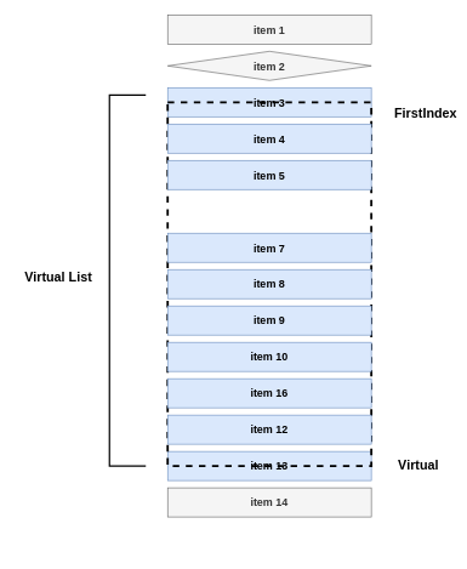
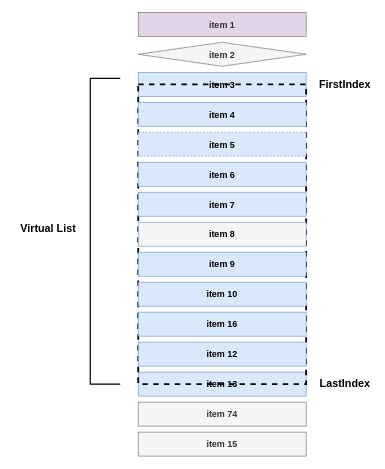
  <mxCell id="0" />
  <mxCell id="1" parent="0" />
  <mxCell id="2" value="&lt;b&gt;&lt;font style=&quot;font-size: 15px&quot;&gt;item 13&lt;/font&gt;&lt;/b&gt;" style="rounded=0;whiteSpace=wrap;html=1;strokeWidth=1;fillColor=#dae8fc;strokeColor=#6c8ebf;" vertex="1" parent="1"><mxGeometry x="230" y="620" width="280" height="40" as="geometry" /></mxCell>
- <mxCell id="3" value="&lt;b&gt;&lt;font style=&quot;font-size: 15px&quot;&gt;item 1&lt;/font&gt;&lt;/b&gt;" style="rounded=0;whiteSpace=wrap;html=1;strokeWidth=1;fillColor=#f5f5f5;strokeColor=#666666;fontColor=#333333;" vertex="1" parent="1"><mxGeometry x="230" y="20" width="280" height="40" as="geometry" /></mxCell>
+ <mxCell id="3" value="&lt;b&gt;&lt;font style=&quot;font-size: 15px&quot;&gt;item 1&lt;/font&gt;&lt;/b&gt;" style="rounded=0;whiteSpace=wrap;html=1;strokeWidth=1;fillColor=#e1d5e7;strokeColor=#666666;fontColor=#333333;" vertex="1" parent="1"><mxGeometry x="230" y="20" width="280" height="40" as="geometry" /></mxCell>
  <mxCell id="4" value="&lt;b&gt;&lt;font style=&quot;font-size: 15px&quot;&gt;item 2&lt;/font&gt;&lt;/b&gt;" style="rhombus;whiteSpace=wrap;html=1;strokeWidth=1;fillColor=#f5f5f5;strokeColor=#666666;fontColor=#333333;" vertex="1" parent="1"><mxGeometry x="230" y="70" width="280" height="40" as="geometry" /></mxCell>
  <mxCell id="5" value="&lt;b&gt;&lt;font style=&quot;font-size: 15px&quot;&gt;item 3&lt;/font&gt;&lt;/b&gt;" style="rounded=0;whiteSpace=wrap;html=1;strokeWidth=1;fillColor=#dae8fc;strokeColor=#6c8ebf;" vertex="1" parent="1"><mxGeometry x="230" y="120" width="280" height="40" as="geometry" /></mxCell>
  <mxCell id="6" value="" style="rounded=0;whiteSpace=wrap;html=1;dashed=1;strokeWidth=3;fillColor=none;" vertex="1" parent="1"><mxGeometry x="230" y="140" width="280" height="500" as="geometry" /></mxCell>
  <mxCell id="7" value="&lt;b&gt;&lt;font style=&quot;font-size: 15px&quot;&gt;item 4&lt;/font&gt;&lt;/b&gt;" style="rounded=0;whiteSpace=wrap;html=1;strokeWidth=1;fillColor=#dae8fc;strokeColor=#6c8ebf;" vertex="1" parent="1"><mxGeometry x="230" y="170" width="280" height="40" as="geometry" /></mxCell>
- <mxCell id="8" value="&lt;b&gt;&lt;font style=&quot;font-size: 15px&quot;&gt;item 5&lt;/font&gt;&lt;/b&gt;" style="rounded=0;whiteSpace=wrap;html=1;strokeWidth=1;fillColor=#dae8fc;strokeColor=#6c8ebf;" vertex="1" parent="1"><mxGeometry x="230" y="220" width="280" height="40" as="geometry" /></mxCell>
+ <mxCell id="8" value="&lt;b&gt;&lt;font style=&quot;font-size: 15px&quot;&gt;item 5&lt;/font&gt;&lt;/b&gt;" style="rounded=0;whiteSpace=wrap;html=1;strokeWidth=1;fillColor=#dae8fc;strokeColor=#6c8ebf;dashed=1;" vertex="1" parent="1"><mxGeometry x="230" y="220" width="280" height="40" as="geometry" /></mxCell>
+ <mxCell id="9" value="&lt;b&gt;&lt;font style=&quot;font-size: 15px&quot;&gt;item 6&lt;/font&gt;&lt;/b&gt;" style="rounded=0;whiteSpace=wrap;html=1;strokeWidth=1;fillColor=#dae8fc;strokeColor=#6c8ebf;" vertex="1" parent="1"><mxGeometry x="230" y="270" width="280" height="40" as="geometry" /></mxCell>
  <mxCell id="10" value="&lt;b&gt;&lt;font style=&quot;font-size: 15px&quot;&gt;item 7&lt;/font&gt;&lt;/b&gt;" style="rounded=0;whiteSpace=wrap;html=1;strokeWidth=1;fillColor=#dae8fc;strokeColor=#6c8ebf;" vertex="1" parent="1"><mxGeometry x="230" y="320" width="280" height="40" as="geometry" /></mxCell>
- <mxCell id="11" value="&lt;b&gt;&lt;font style=&quot;font-size: 15px&quot;&gt;item 8&lt;/font&gt;&lt;/b&gt;" style="rounded=0;whiteSpace=wrap;html=1;strokeWidth=1;fillColor=#dae8fc;strokeColor=#6c8ebf;" vertex="1" parent="1"><mxGeometry x="230" y="370" width="280" height="40" as="geometry" /></mxCell>
+ <mxCell id="11" value="&lt;b&gt;&lt;font style=&quot;font-size: 15px&quot;&gt;item 8&lt;/font&gt;&lt;/b&gt;" style="rounded=0;whiteSpace=wrap;html=1;strokeWidth=1;fillColor=#f5f5f5;strokeColor=#6c8ebf;" vertex="1" parent="1"><mxGeometry x="230" y="370" width="280" height="40" as="geometry" /></mxCell>
  <mxCell id="12" value="&lt;b&gt;&lt;font style=&quot;font-size: 15px&quot;&gt;item 9&lt;/font&gt;&lt;/b&gt;" style="rounded=0;whiteSpace=wrap;html=1;strokeWidth=1;fillColor=#dae8fc;strokeColor=#6c8ebf;" vertex="1" parent="1"><mxGeometry x="230" y="420" width="280" height="40" as="geometry" /></mxCell>
  <mxCell id="13" value="&lt;b&gt;&lt;font style=&quot;font-size: 15px&quot;&gt;item 10&lt;/font&gt;&lt;/b&gt;" style="rounded=0;whiteSpace=wrap;html=1;strokeWidth=1;fillColor=#dae8fc;strokeColor=#6c8ebf;" vertex="1" parent="1"><mxGeometry x="230" y="470" width="280" height="40" as="geometry" /></mxCell>
  <mxCell id="14" value="&lt;b&gt;&lt;font style=&quot;font-size: 15px&quot;&gt;item 16&lt;/font&gt;&lt;/b&gt;" style="rounded=0;whiteSpace=wrap;html=1;strokeWidth=1;fillColor=#dae8fc;strokeColor=#6c8ebf;" vertex="1" parent="1"><mxGeometry x="230" y="520" width="280" height="40" as="geometry" /></mxCell>
  <mxCell id="15" value="&lt;b&gt;&lt;font style=&quot;font-size: 15px&quot;&gt;item 12&lt;/font&gt;&lt;/b&gt;" style="rounded=0;whiteSpace=wrap;html=1;strokeWidth=1;fillColor=#dae8fc;strokeColor=#6c8ebf;" vertex="1" parent="1"><mxGeometry x="230" y="570" width="280" height="40" as="geometry" /></mxCell>
- <mxCell id="16" value="&lt;b&gt;&lt;font style=&quot;font-size: 15px&quot;&gt;item 14&lt;/font&gt;&lt;/b&gt;" style="rounded=0;whiteSpace=wrap;html=1;strokeWidth=1;fillColor=#f5f5f5;strokeColor=#666666;fontColor=#333333;" vertex="1" parent="1"><mxGeometry x="230" y="670" width="280" height="40" as="geometry" /></mxCell>
- <mxCell id="18" value="&lt;b&gt;&lt;font style=&quot;font-size: 18px&quot;&gt;FirstIndex&lt;/font&gt;&lt;/b&gt;" style="text;html=1;strokeColor=none;fillColor=none;align=center;verticalAlign=middle;whiteSpace=wrap;rounded=0;" vertex="1" parent="1"><mxGeometry x="540" y="145" width="90" height="20" as="geometry" /></mxCell>
- <mxCell id="19" value="&lt;b&gt;&lt;font style=&quot;font-size: 18px&quot;&gt;Virtual&lt;/font&gt;&lt;/b&gt;" style="text;html=1;strokeColor=none;fillColor=none;align=center;verticalAlign=middle;whiteSpace=wrap;rounded=0;" vertex="1" parent="1"><mxGeometry x="530" y="630" width="90" height="20" as="geometry" /></mxCell>
+ <mxCell id="16" value="&lt;b&gt;&lt;font style=&quot;font-size: 15px&quot;&gt;item 74&lt;/font&gt;&lt;/b&gt;" style="rounded=0;whiteSpace=wrap;html=1;strokeWidth=1;fillColor=#f5f5f5;strokeColor=#666666;fontColor=#333333;" vertex="1" parent="1"><mxGeometry x="230" y="670" width="280" height="40" as="geometry" /></mxCell>
+ <mxCell id="17" value="&lt;b&gt;&lt;font style=&quot;font-size: 15px&quot;&gt;item 15&lt;/font&gt;&lt;/b&gt;" style="rounded=0;whiteSpace=wrap;html=1;strokeWidth=1;fillColor=#f5f5f5;strokeColor=#666666;fontColor=#333333;" vertex="1" parent="1"><mxGeometry x="230" y="720" width="280" height="40" as="geometry" /></mxCell>
+ <mxCell id="18" value="&lt;b&gt;&lt;font style=&quot;font-size: 18px&quot;&gt;FirstIndex&lt;/font&gt;&lt;/b&gt;" style="text;html=1;strokeColor=none;fillColor=none;align=center;verticalAlign=middle;whiteSpace=wrap;rounded=0;" vertex="1" parent="1"><mxGeometry x="530" y="130" width="90" height="20" as="geometry" /></mxCell>
+ <mxCell id="19" value="&lt;b&gt;&lt;font style=&quot;font-size: 18px&quot;&gt;LastIndex&lt;/font&gt;&lt;/b&gt;" style="text;html=1;strokeColor=none;fillColor=none;align=center;verticalAlign=middle;whiteSpace=wrap;rounded=0;" vertex="1" parent="1"><mxGeometry x="530" y="630" width="90" height="20" as="geometry" /></mxCell>
  <mxCell id="20" value="" style="strokeWidth=2;html=1;shape=mxgraph.flowchart.annotation_1;align=left;pointerEvents=1;fillColor=none;" vertex="1" parent="1"><mxGeometry x="150" y="130" width="50" height="510" as="geometry" /></mxCell>
  <mxCell id="21" value="&lt;span style=&quot;font-size: 18px&quot;&gt;&lt;b&gt;Virtual List&lt;/b&gt;&lt;/span&gt;" style="text;html=1;strokeColor=none;fillColor=none;align=center;verticalAlign=middle;whiteSpace=wrap;rounded=0;" vertex="1" parent="1"><mxGeometry x="20" y="370" width="120" height="20" as="geometry" /></mxCell>
